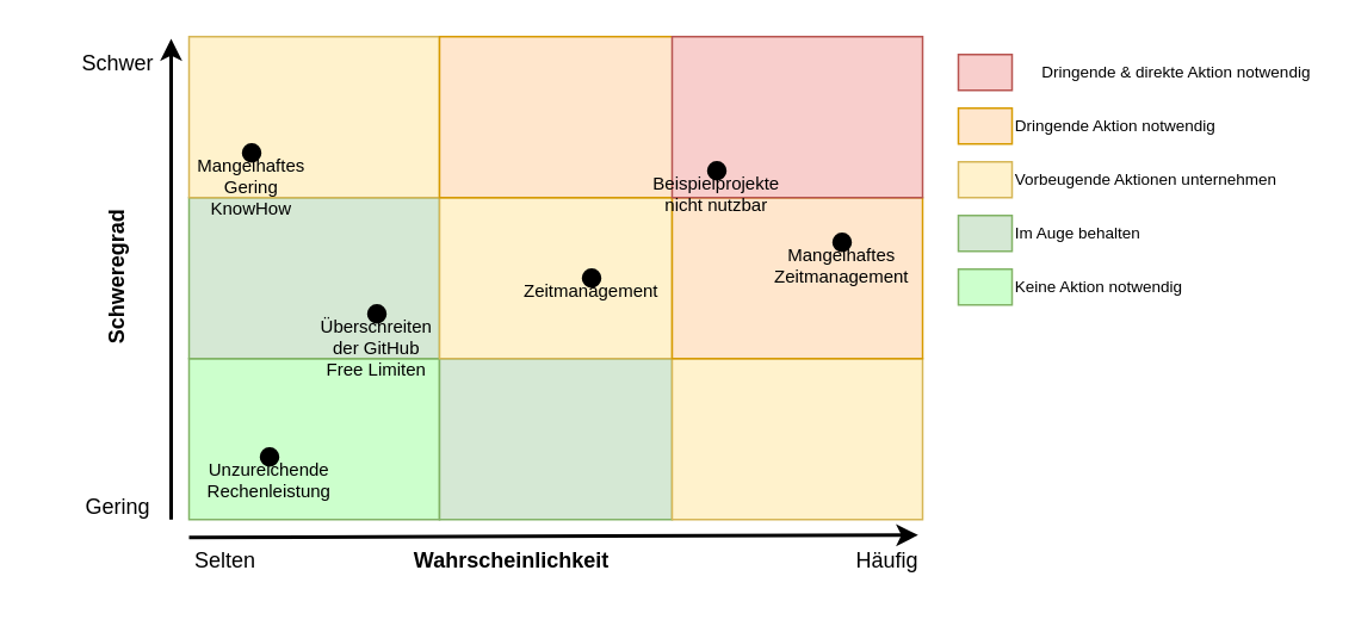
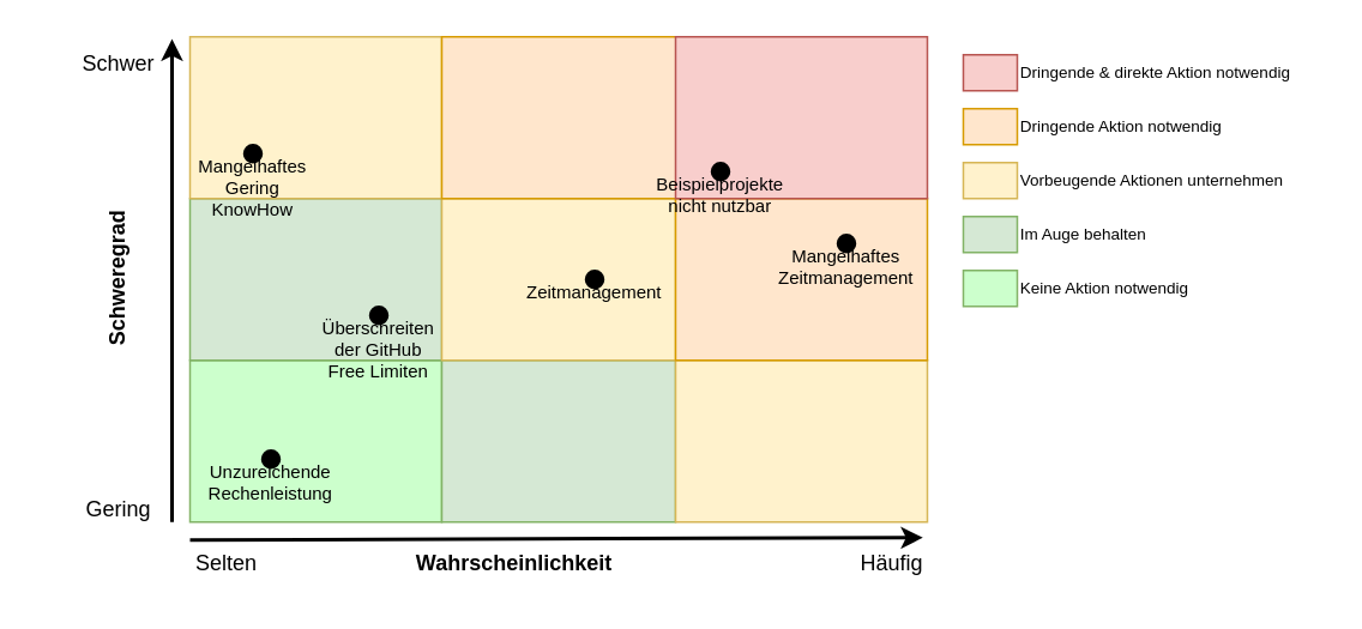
  <mxCell id="0" />
  <mxCell id="1" parent="0" />
  <mxCell id="2" value="" style="rounded=0;whiteSpace=wrap;html=1;fillColor=#CCFFCC;strokeColor=#82b366;" vertex="1" parent="1"><mxGeometry x="105" y="200" width="140" height="90" as="geometry" /></mxCell>
  <mxCell id="3" value="" style="rounded=0;whiteSpace=wrap;html=1;fillColor=#d5e8d4;strokeColor=#82b366;" vertex="1" parent="1"><mxGeometry x="105" y="110" width="140" height="90" as="geometry" /></mxCell>
  <mxCell id="4" value="" style="rounded=0;whiteSpace=wrap;html=1;fillColor=#fff2cc;strokeColor=#d6b656;" vertex="1" parent="1"><mxGeometry x="105" y="20" width="140" height="90" as="geometry" /></mxCell>
  <mxCell id="5" value="" style="rounded=0;whiteSpace=wrap;html=1;fillColor=#d5e8d4;strokeColor=#82b366;" vertex="1" parent="1"><mxGeometry x="245" y="200" width="130" height="90" as="geometry" /></mxCell>
  <mxCell id="6" value="" style="rounded=0;whiteSpace=wrap;html=1;fillColor=#fff2cc;strokeColor=#d6b656;" vertex="1" parent="1"><mxGeometry x="245" y="110" width="130" height="90" as="geometry" /></mxCell>
  <mxCell id="7" value="" style="rounded=0;whiteSpace=wrap;html=1;fillColor=#ffe6cc;strokeColor=#d79b00;" vertex="1" parent="1"><mxGeometry x="245" y="20" width="140" height="90" as="geometry" /></mxCell>
  <mxCell id="8" value="" style="rounded=0;whiteSpace=wrap;html=1;fillColor=#fff2cc;strokeColor=#d6b656;" vertex="1" parent="1"><mxGeometry x="375" y="200" width="140" height="90" as="geometry" /></mxCell>
  <mxCell id="9" value="" style="rounded=0;whiteSpace=wrap;html=1;fillColor=#ffe6cc;strokeColor=#d79b00;" vertex="1" parent="1"><mxGeometry x="375" y="110" width="140" height="90" as="geometry" /></mxCell>
  <mxCell id="10" value="" style="rounded=0;whiteSpace=wrap;html=1;fillColor=#f8cecc;strokeColor=#b85450;" vertex="1" parent="1"><mxGeometry x="375" y="20" width="140" height="90" as="geometry" /></mxCell>
  <mxCell id="11" value="" style="endArrow=classic;html=1;rounded=0;strokeWidth=2;entryX=1;entryY=0.039;entryDx=0;entryDy=0;entryPerimeter=0;" edge="1" parent="1" target="17"><mxGeometry width="50" height="50" relative="1" as="geometry"><mxPoint x="95" y="290" as="sourcePoint" /><mxPoint x="95" y="80" as="targetPoint" /></mxGeometry></mxCell>
  <mxCell id="12" value="" style="endArrow=classic;html=1;rounded=0;strokeWidth=2;entryX=0.792;entryY=0.022;entryDx=0;entryDy=0;entryPerimeter=0;" edge="1" parent="1" target="14"><mxGeometry width="50" height="50" relative="1" as="geometry"><mxPoint x="105" y="300" as="sourcePoint" /><mxPoint x="465" y="300" as="targetPoint" /></mxGeometry></mxCell>
  <mxCell id="13" value="Selten" style="text;html=1;align=center;verticalAlign=middle;resizable=0;points=[];autosize=1;strokeColor=none;fillColor=none;" vertex="1" parent="1"><mxGeometry x="95" y="298" width="60" height="30" as="geometry" /></mxCell>
  <mxCell id="14" value="Häufig" style="text;html=1;align=center;verticalAlign=middle;resizable=0;points=[];autosize=1;strokeColor=none;fillColor=none;" vertex="1" parent="1"><mxGeometry x="465" y="298" width="60" height="30" as="geometry" /></mxCell>
  <mxCell id="15" value="Wahrscheinlichkeit" style="text;html=1;align=center;verticalAlign=middle;resizable=0;points=[];autosize=1;strokeColor=none;fillColor=none;fontStyle=1" vertex="1" parent="1"><mxGeometry x="225" y="298" width="120" height="30" as="geometry" /></mxCell>
  <mxCell id="16" value="Gering" style="text;html=1;align=center;verticalAlign=middle;resizable=0;points=[];autosize=1;strokeColor=none;fillColor=none;" vertex="1" parent="1"><mxGeometry x="35" y="268" width="60" height="30" as="geometry" /></mxCell>
  <mxCell id="17" value="Schwer" style="text;html=1;align=center;verticalAlign=middle;resizable=0;points=[];autosize=1;strokeColor=none;fillColor=none;" vertex="1" parent="1"><mxGeometry x="35" y="20" width="60" height="30" as="geometry" /></mxCell>
  <mxCell id="18" value="Schweregrad" style="text;html=1;align=center;verticalAlign=middle;resizable=0;points=[];autosize=1;strokeColor=none;fillColor=none;rotation=-90;fontStyle=1" vertex="1" parent="1"><mxGeometry x="20" y="140" width="90" height="30" as="geometry" /></mxCell>
  <mxCell id="19" value="Unzureichende Rechenleistung" style="ellipse;whiteSpace=wrap;html=1;aspect=fixed;fillColor=#000000;verticalAlign=top;fontSize=10;" vertex="1" parent="1"><mxGeometry x="145" y="250" width="10" height="10" as="geometry" /></mxCell>
  <mxCell id="20" value="&lt;div style=&quot;font-size: 10px;&quot;&gt;Mangelhaftes Zeitmanagement&lt;/div&gt;&lt;div style=&quot;font-size: 10px;&quot;&gt;&lt;br style=&quot;font-size: 10px;&quot;&gt;&lt;/div&gt;" style="ellipse;whiteSpace=wrap;html=1;aspect=fixed;fillColor=#000000;verticalAlign=top;fontSize=10;" vertex="1" parent="1"><mxGeometry x="465" y="130" width="10" height="10" as="geometry" /></mxCell>
  <mxCell id="21" value="Mangelhaftes Gering KnowHow" style="ellipse;whiteSpace=wrap;html=1;aspect=fixed;fillColor=#000000;verticalAlign=top;fontSize=10;" vertex="1" parent="1"><mxGeometry x="135" y="80" width="10" height="10" as="geometry" /></mxCell>
  <mxCell id="22" value="" style="rounded=0;whiteSpace=wrap;html=1;fillColor=#f8cecc;strokeColor=#b85450;" vertex="1" parent="1"><mxGeometry x="535" y="30" width="30" height="20" as="geometry" /></mxCell>
  <mxCell id="23" value="" style="rounded=0;whiteSpace=wrap;html=1;fillColor=#ffe6cc;strokeColor=#d79b00;" vertex="1" parent="1"><mxGeometry x="535" y="60" width="30" height="20" as="geometry" /></mxCell>
  <mxCell id="24" value="" style="rounded=0;whiteSpace=wrap;html=1;fillColor=#fff2cc;strokeColor=#d6b656;" vertex="1" parent="1"><mxGeometry x="535" y="90" width="30" height="20" as="geometry" /></mxCell>
  <mxCell id="25" value="" style="rounded=0;whiteSpace=wrap;html=1;fillColor=#d5e8d4;strokeColor=#82b366;" vertex="1" parent="1"><mxGeometry x="535" y="120" width="30" height="20" as="geometry" /></mxCell>
  <mxCell id="26" value="" style="rounded=0;whiteSpace=wrap;html=1;fillColor=#CCFFCC;strokeColor=#82b366;" vertex="1" parent="1"><mxGeometry x="535" y="150" width="30" height="20" as="geometry" /></mxCell>
- <mxCell id="27" value="Dringende &amp;amp; direkte Aktion notwendig" style="text;html=1;align=left;verticalAlign=middle;resizable=0;points=[];autosize=1;strokeColor=none;fillColor=none;fontSize=9;" vertex="1" parent="1"><mxGeometry x="580" y="30" width="170" height="20" as="geometry" /></mxCell>
+ <mxCell id="27" value="Dringende &amp;amp; direkte Aktion notwendig" style="text;html=1;align=left;verticalAlign=middle;resizable=0;points=[];autosize=1;strokeColor=none;fillColor=none;fontSize=9;" vertex="1" parent="1"><mxGeometry x="565" y="30" width="170" height="20" as="geometry" /></mxCell>
  <mxCell id="28" value="Dringende Aktion notwendig" style="text;html=1;align=left;verticalAlign=middle;resizable=0;points=[];autosize=1;strokeColor=none;fillColor=none;fontSize=9;" vertex="1" parent="1"><mxGeometry x="565" y="60" width="130" height="20" as="geometry" /></mxCell>
  <mxCell id="29" value="Vorbeugende Aktionen unternehmen" style="text;html=1;align=left;verticalAlign=middle;resizable=0;points=[];autosize=1;strokeColor=none;fillColor=none;fontSize=9;" vertex="1" parent="1"><mxGeometry x="565" y="90" width="160" height="20" as="geometry" /></mxCell>
  <mxCell id="30" value="Im Auge behalten" style="text;html=1;align=left;verticalAlign=middle;resizable=0;points=[];autosize=1;strokeColor=none;fillColor=none;fontSize=9;" vertex="1" parent="1"><mxGeometry x="565" y="120" width="90" height="20" as="geometry" /></mxCell>
  <mxCell id="31" value="Keine Aktion notwendig" style="text;html=1;align=left;verticalAlign=middle;resizable=0;points=[];autosize=1;strokeColor=none;fillColor=none;fontSize=9;" vertex="1" parent="1"><mxGeometry x="565" y="150" width="110" height="20" as="geometry" /></mxCell>
  <mxCell id="32" value="Überschreiten der GitHub Free Limiten" style="ellipse;whiteSpace=wrap;html=1;aspect=fixed;fillColor=#000000;verticalAlign=top;fontSize=10;" vertex="1" parent="1"><mxGeometry x="205" y="170" width="10" height="10" as="geometry" /></mxCell>
  <mxCell id="33" value="Beispielprojekte nicht nutzbar" style="ellipse;whiteSpace=wrap;html=1;aspect=fixed;fillColor=#000000;verticalAlign=top;fontSize=10;" vertex="1" parent="1"><mxGeometry x="395" y="90" width="10" height="10" as="geometry" /></mxCell>
  <mxCell id="34" value="Zeitmanagement" style="ellipse;whiteSpace=wrap;html=1;aspect=fixed;fillColor=#000000;verticalAlign=top;fontSize=10;" vertex="1" parent="1"><mxGeometry x="325" y="150" width="10" height="10" as="geometry" /></mxCell>
